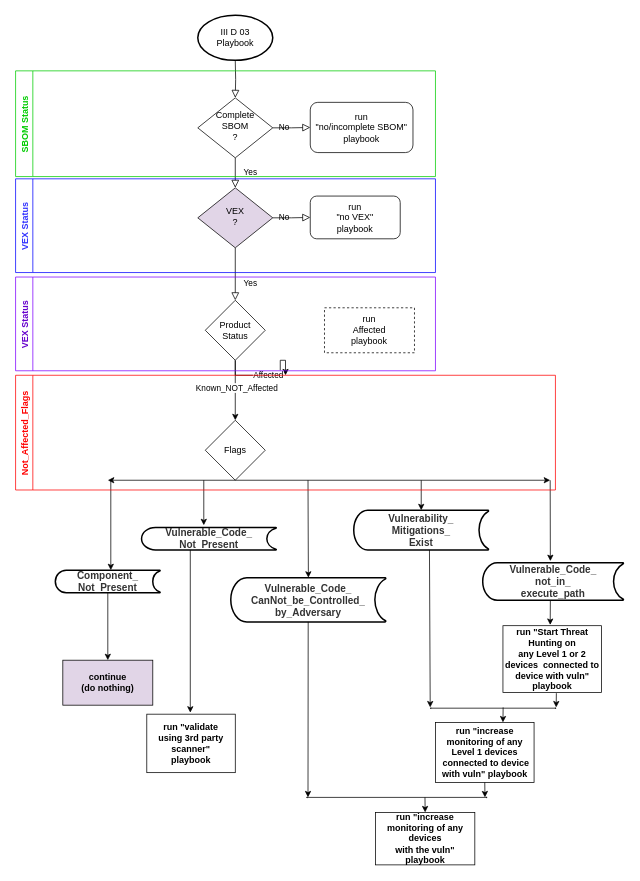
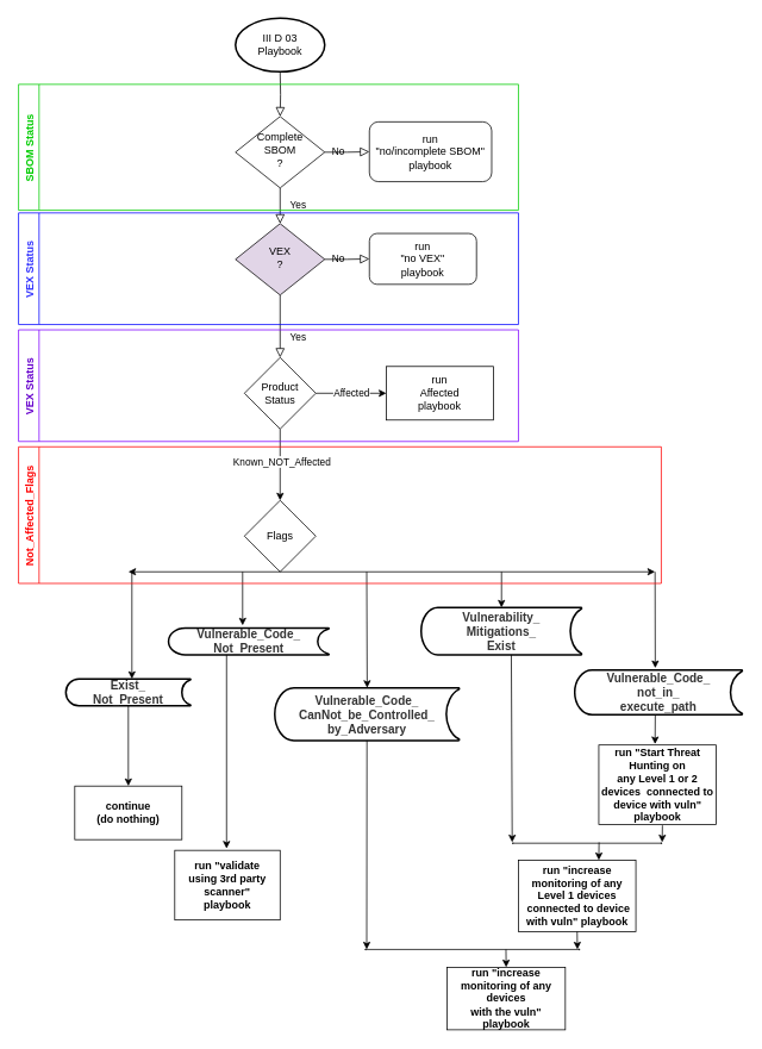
  <mxCell id="0" />
  <mxCell id="1" parent="0" />
  <mxCell id="2" value="" style="rounded=0;html=1;jettySize=auto;orthogonalLoop=1;fontSize=11;endArrow=block;endFill=0;endSize=8;strokeWidth=1;shadow=0;labelBackgroundColor=none;edgeStyle=orthogonalEdgeStyle;" parent="1" target="5" edge="1"><mxGeometry relative="1" as="geometry"><mxPoint x="313" y="80" as="sourcePoint" /></mxGeometry></mxCell>
  <mxCell id="3" value="Yes" style="rounded=0;html=1;jettySize=auto;orthogonalLoop=1;fontSize=11;endArrow=block;endFill=0;endSize=8;strokeWidth=1;shadow=0;labelBackgroundColor=none;edgeStyle=orthogonalEdgeStyle;" parent="1" source="5" target="9" edge="1"><mxGeometry y="20" relative="1" as="geometry"><mxPoint as="offset" /></mxGeometry></mxCell>
  <mxCell id="4" value="No" style="edgeStyle=orthogonalEdgeStyle;rounded=0;html=1;jettySize=auto;orthogonalLoop=1;fontSize=11;endArrow=block;endFill=0;endSize=8;strokeWidth=1;shadow=0;labelBackgroundColor=none;" parent="1" source="5" target="6" edge="1"><mxGeometry y="10" relative="1" as="geometry"><mxPoint as="offset" /></mxGeometry></mxCell>
  <mxCell id="5" value="Complete&lt;br&gt;SBOM&lt;br&gt;?" style="rhombus;whiteSpace=wrap;html=1;shadow=0;fontFamily=Helvetica;fontSize=12;align=center;strokeWidth=1;spacing=6;spacingTop=-4;" parent="1" vertex="1"><mxGeometry x="263" y="130" width="100" height="80" as="geometry" /></mxCell>
  <mxCell id="6" value="run&lt;br&gt;&quot;no/incomplete SBOM&quot;&lt;br&gt;playbook" style="rounded=1;whiteSpace=wrap;html=1;fontSize=12;glass=0;strokeWidth=1;shadow=0;" parent="1" vertex="1"><mxGeometry x="413" y="136" width="137" height="67" as="geometry" /></mxCell>
  <mxCell id="7" value="Yes" style="rounded=0;html=1;jettySize=auto;orthogonalLoop=1;fontSize=11;endArrow=block;endFill=0;endSize=8;strokeWidth=1;shadow=0;labelBackgroundColor=none;edgeStyle=orthogonalEdgeStyle;entryX=0.5;entryY=0;entryDx=0;entryDy=0;" parent="1" source="9" target="14" edge="1"><mxGeometry x="0.333" y="20" relative="1" as="geometry"><mxPoint as="offset" /><mxPoint x="313" y="390" as="targetPoint" /></mxGeometry></mxCell>
  <mxCell id="8" value="No" style="edgeStyle=orthogonalEdgeStyle;rounded=0;html=1;jettySize=auto;orthogonalLoop=1;fontSize=11;endArrow=block;endFill=0;endSize=8;strokeWidth=1;shadow=0;labelBackgroundColor=none;" parent="1" source="9" target="10" edge="1"><mxGeometry y="10" relative="1" as="geometry"><mxPoint as="offset" /></mxGeometry></mxCell>
  <mxCell id="9" value="VEX&lt;br&gt;?" style="rhombus;whiteSpace=wrap;html=1;shadow=0;fontFamily=Helvetica;fontSize=12;align=center;strokeWidth=1;spacing=6;spacingTop=-4;fillColor=#e1d5e7;" parent="1" vertex="1"><mxGeometry x="263" y="250" width="100" height="80" as="geometry" /></mxCell>
  <mxCell id="10" value="run &lt;br&gt;&quot;no VEX&quot;&lt;br&gt;playbook" style="rounded=1;whiteSpace=wrap;html=1;fontSize=12;glass=0;strokeWidth=1;shadow=0;" parent="1" vertex="1"><mxGeometry x="413" y="261" width="120" height="57" as="geometry" /></mxCell>
- <mxCell id="11" value="Affected" style="edgeStyle=orthogonalEdgeStyle;rounded=0;orthogonalLoop=1;jettySize=auto;html=1;" parent="1" source="14" target="48" edge="1"><mxGeometry relative="1" as="geometry" /></mxCell>
+ <mxCell id="11" value="Affected" style="edgeStyle=orthogonalEdgeStyle;rounded=0;orthogonalLoop=1;jettySize=auto;html=1;" parent="1" source="14" target="15" edge="1"><mxGeometry relative="1" as="geometry" /></mxCell>
  <mxCell id="12" value="" style="edgeStyle=orthogonalEdgeStyle;rounded=0;orthogonalLoop=1;jettySize=auto;html=1;" parent="1" source="14" target="16" edge="1"><mxGeometry relative="1" as="geometry" /></mxCell>
  <mxCell id="13" value="Known_NOT_Affected" style="edgeLabel;html=1;align=center;verticalAlign=middle;resizable=0;points=[];" parent="12" vertex="1" connectable="0"><mxGeometry x="-0.1" y="1" relative="1" as="geometry"><mxPoint as="offset" /></mxGeometry></mxCell>
  <mxCell id="14" value="Product&lt;br&gt;Status" style="rhombus;whiteSpace=wrap;html=1;" parent="1" vertex="1"><mxGeometry x="273" y="400" width="80" height="80" as="geometry" /></mxCell>
- <mxCell id="15" value="run&lt;br&gt;Affected&lt;br&gt;playbook" style="whiteSpace=wrap;html=1;dashed=1;" parent="1" vertex="1"><mxGeometry x="432" y="410" width="120" height="60" as="geometry" /></mxCell>
+ <mxCell id="15" value="run&lt;br&gt;Affected&lt;br&gt;playbook" style="whiteSpace=wrap;html=1;" parent="1" vertex="1"><mxGeometry x="432" y="410" width="120" height="60" as="geometry" /></mxCell>
  <mxCell id="16" value="Flags" style="rhombus;whiteSpace=wrap;html=1;" parent="1" vertex="1"><mxGeometry x="273" y="560" width="80" height="80" as="geometry" /></mxCell>
  <mxCell id="17" value="" style="endArrow=classic;startArrow=classic;html=1;rounded=0;" parent="1" edge="1"><mxGeometry width="50" height="50" relative="1" as="geometry"><mxPoint x="143" y="640" as="sourcePoint" /><mxPoint x="733" y="640" as="targetPoint" /></mxGeometry></mxCell>
  <mxCell id="18" value="&lt;span&gt;III D 03&lt;/span&gt;&lt;br&gt;&lt;span&gt;Playbook&lt;/span&gt;" style="strokeWidth=2;html=1;shape=mxgraph.flowchart.start_1;whiteSpace=wrap;" parent="1" vertex="1"><mxGeometry x="263" y="20" width="100" height="60" as="geometry" /></mxCell>
  <mxCell id="19" value="" style="endArrow=classic;html=1;rounded=0;" parent="1" edge="1"><mxGeometry width="50" height="50" relative="1" as="geometry"><mxPoint x="147" y="640" as="sourcePoint" /><mxPoint x="147" y="760" as="targetPoint" /></mxGeometry></mxCell>
- <mxCell id="20" value="&lt;span style=&quot;color: rgb(51 , 51 , 51) ; font-size: 13.333px ; font-weight: 700&quot;&gt;Component_&lt;br&gt;Not_Present&lt;/span&gt;" style="strokeWidth=2;html=1;shape=mxgraph.flowchart.stored_data;whiteSpace=wrap;" parent="1" vertex="1"><mxGeometry x="73" y="760" width="140" height="30" as="geometry" /></mxCell>
+ <mxCell id="20" value="&lt;span style=&quot;color: rgb(51 , 51 , 51) ; font-size: 13.333px ; font-weight: 700&quot;&gt;Exist_&lt;br&gt;Not_Present&lt;/span&gt;" style="strokeWidth=2;html=1;shape=mxgraph.flowchart.stored_data;whiteSpace=wrap;" parent="1" vertex="1"><mxGeometry x="73" y="760" width="140" height="30" as="geometry" /></mxCell>
  <mxCell id="21" value="&lt;span style=&quot;color: rgb(51 , 51 , 51) ; font-size: 13.333px ; font-weight: 700&quot;&gt;Vulnerable_Code_&lt;br&gt;Not_Present&lt;/span&gt;" style="strokeWidth=2;html=1;shape=mxgraph.flowchart.stored_data;whiteSpace=wrap;" parent="1" vertex="1"><mxGeometry x="188" y="703" width="180" height="30" as="geometry" /></mxCell>
  <mxCell id="22" value="&lt;span style=&quot;color: rgb(51 , 51 , 51) ; font-size: 13.333px ; font-weight: 700&quot;&gt;Vulnerable_Code_&lt;br&gt;CanNot_be_Controlled_&lt;br&gt;by_Adversary&lt;br&gt;&lt;/span&gt;" style="strokeWidth=2;html=1;shape=mxgraph.flowchart.stored_data;whiteSpace=wrap;" parent="1" vertex="1"><mxGeometry x="307" y="770" width="207" height="59" as="geometry" /></mxCell>
  <mxCell id="23" value="" style="endArrow=classic;html=1;rounded=0;" parent="1" edge="1"><mxGeometry width="50" height="50" relative="1" as="geometry"><mxPoint x="271" y="640" as="sourcePoint" /><mxPoint x="271" y="700" as="targetPoint" /></mxGeometry></mxCell>
  <mxCell id="24" value="&lt;span style=&quot;color: rgb(51 , 51 , 51) ; font-size: 13.333px ; font-weight: 700&quot;&gt;Vulnerability_&lt;br&gt;Mitigations_&lt;br&gt;Exist&lt;br&gt;&lt;/span&gt;" style="strokeWidth=2;html=1;shape=mxgraph.flowchart.stored_data;whiteSpace=wrap;" parent="1" vertex="1"><mxGeometry x="471" y="680" width="180" height="53" as="geometry" /></mxCell>
  <mxCell id="25" value="&lt;span style=&quot;color: rgb(51 , 51 , 51) ; font-size: 13.333px ; font-weight: 700&quot;&gt;Vulnerable_Code_&lt;br&gt;not_in_&lt;br&gt;execute_path&lt;br&gt;&lt;/span&gt;" style="strokeWidth=2;html=1;shape=mxgraph.flowchart.stored_data;whiteSpace=wrap;" parent="1" vertex="1"><mxGeometry x="643" y="750" width="188" height="50" as="geometry" /></mxCell>
  <mxCell id="26" value="" style="endArrow=classic;html=1;rounded=0;entryX=0.5;entryY=0;entryDx=0;entryDy=0;entryPerimeter=0;" parent="1" target="22" edge="1"><mxGeometry width="50" height="50" relative="1" as="geometry"><mxPoint x="410" y="640" as="sourcePoint" /><mxPoint x="410" y="760" as="targetPoint" /></mxGeometry></mxCell>
  <mxCell id="27" value="" style="endArrow=classic;html=1;rounded=0;entryX=0.5;entryY=0;entryDx=0;entryDy=0;entryPerimeter=0;" parent="1" target="24" edge="1"><mxGeometry width="50" height="50" relative="1" as="geometry"><mxPoint x="561" y="640" as="sourcePoint" /><mxPoint x="420" y="710" as="targetPoint" /></mxGeometry></mxCell>
  <mxCell id="28" value="" style="endArrow=classic;html=1;rounded=0;entryX=0.48;entryY=-0.043;entryDx=0;entryDy=0;entryPerimeter=0;" parent="1" target="25" edge="1"><mxGeometry width="50" height="50" relative="1" as="geometry"><mxPoint x="733" y="640" as="sourcePoint" /><mxPoint x="733" y="743" as="targetPoint" /></mxGeometry></mxCell>
  <mxCell id="29" value="" style="endArrow=classic;html=1;rounded=0;exitX=0.5;exitY=1;exitDx=0;exitDy=0;exitPerimeter=0;" parent="1" source="20" edge="1"><mxGeometry width="50" height="50" relative="1" as="geometry"><mxPoint x="142.5" y="800" as="sourcePoint" /><mxPoint x="143" y="880" as="targetPoint" /></mxGeometry></mxCell>
  <mxCell id="30" value="" style="endArrow=classic;html=1;rounded=0;exitX=0.5;exitY=1;exitDx=0;exitDy=0;exitPerimeter=0;" parent="1" edge="1"><mxGeometry width="50" height="50" relative="1" as="geometry"><mxPoint x="253" y="733" as="sourcePoint" /><mxPoint x="253" y="950" as="targetPoint" /></mxGeometry></mxCell>
  <mxCell id="31" value="" style="endArrow=classic;html=1;rounded=0;" parent="1" edge="1"><mxGeometry width="50" height="50" relative="1" as="geometry"><mxPoint x="410.25" y="829" as="sourcePoint" /><mxPoint x="410" y="1063" as="targetPoint" /></mxGeometry></mxCell>
  <mxCell id="32" value="" style="endArrow=classic;html=1;rounded=0;exitX=0.561;exitY=1;exitDx=0;exitDy=0;exitPerimeter=0;" parent="1" source="24" edge="1"><mxGeometry width="50" height="50" relative="1" as="geometry"><mxPoint x="573" y="740" as="sourcePoint" /><mxPoint x="573" y="943" as="targetPoint" /></mxGeometry></mxCell>
  <mxCell id="33" value="" style="endArrow=classic;html=1;rounded=0;" parent="1" edge="1"><mxGeometry width="50" height="50" relative="1" as="geometry"><mxPoint x="733.25" y="800" as="sourcePoint" /><mxPoint x="733" y="833" as="targetPoint" /></mxGeometry></mxCell>
- <mxCell id="34" value="&lt;b&gt;continue&lt;br&gt;(do nothing)&lt;/b&gt;" style="whiteSpace=wrap;html=1;fillColor=#e1d5e7;" parent="1" vertex="1"><mxGeometry x="83" y="880" width="120" height="60" as="geometry" /></mxCell>
+ <mxCell id="34" value="&lt;b&gt;continue&lt;br&gt;(do nothing)&lt;/b&gt;" style="whiteSpace=wrap;html=1;" parent="1" vertex="1"><mxGeometry x="83" y="880" width="120" height="60" as="geometry" /></mxCell>
  <mxCell id="35" value="&lt;b&gt;run &quot;validate &lt;br&gt;using 3rd party scanner&quot;&lt;br&gt;playbook&lt;br&gt;&lt;/b&gt;" style="whiteSpace=wrap;html=1;" parent="1" vertex="1"><mxGeometry x="195" y="952" width="118" height="78" as="geometry" /></mxCell>
  <mxCell id="36" value="&lt;b&gt;run &quot;increase monitoring of any Level 1 devices &amp;nbsp;connected to device with vuln&quot; playbook&lt;/b&gt;" style="whiteSpace=wrap;html=1;" parent="1" vertex="1"><mxGeometry x="580" y="963" width="131.5" height="80" as="geometry" /></mxCell>
  <mxCell id="37" value="&lt;b&gt;run &quot;Start Threat Hunting on &lt;br&gt;any Level 1 or 2 devices &amp;nbsp;connected to device with vuln&quot; playbook&lt;/b&gt;" style="whiteSpace=wrap;html=1;" parent="1" vertex="1"><mxGeometry x="670" y="834" width="131.5" height="89" as="geometry" /></mxCell>
  <mxCell id="38" value="&lt;b&gt;run &quot;increase monitoring of any devices &lt;br&gt;with the vuln&quot;&lt;br&gt;playbook&lt;br&gt;&lt;/b&gt;" style="whiteSpace=wrap;html=1;" parent="1" vertex="1"><mxGeometry x="500" y="1083" width="132.5" height="70" as="geometry" /></mxCell>
  <mxCell id="39" value="" style="endArrow=classic;startArrow=classic;html=1;rounded=0;endSize=0;startSize=0;" parent="1" edge="1"><mxGeometry width="50" height="50" relative="1" as="geometry"><mxPoint x="407" y="1063" as="sourcePoint" /><mxPoint x="650" y="1063" as="targetPoint" /></mxGeometry></mxCell>
  <mxCell id="40" value="" style="endArrow=classic;startArrow=classic;html=1;rounded=0;endSize=0;startSize=0;" parent="1" edge="1"><mxGeometry width="50" height="50" relative="1" as="geometry"><mxPoint x="572" y="944" as="sourcePoint" /><mxPoint x="742" y="944" as="targetPoint" /></mxGeometry></mxCell>
  <mxCell id="41" value="" style="endArrow=classic;html=1;rounded=0;" parent="1" edge="1"><mxGeometry width="50" height="50" relative="1" as="geometry"><mxPoint x="741.25" y="924" as="sourcePoint" /><mxPoint x="741" y="943" as="targetPoint" /></mxGeometry></mxCell>
  <mxCell id="42" value="" style="endArrow=classic;html=1;rounded=0;" parent="1" edge="1"><mxGeometry width="50" height="50" relative="1" as="geometry"><mxPoint x="670.25" y="943" as="sourcePoint" /><mxPoint x="670" y="963" as="targetPoint" /></mxGeometry></mxCell>
  <mxCell id="43" value="" style="endArrow=classic;html=1;rounded=0;exitX=0.5;exitY=1;exitDx=0;exitDy=0;" parent="1" source="36" edge="1"><mxGeometry width="50" height="50" relative="1" as="geometry"><mxPoint x="640" y="1053" as="sourcePoint" /><mxPoint x="646" y="1063" as="targetPoint" /></mxGeometry></mxCell>
  <mxCell id="44" value="" style="endArrow=classic;html=1;rounded=0;entryX=0.5;entryY=0;entryDx=0;entryDy=0;" parent="1" target="38" edge="1"><mxGeometry width="50" height="50" relative="1" as="geometry"><mxPoint x="566" y="1063" as="sourcePoint" /><mxPoint x="656" y="1073" as="targetPoint" /></mxGeometry></mxCell>
  <mxCell id="45" value="SBOM Status" style="swimlane;horizontal=0;strokeColor=#00CC00;fontColor=#00CC00;" vertex="1" parent="1"><mxGeometry x="20" y="94" width="560" height="141" as="geometry"><mxRectangle x="-50" y="89" width="30" height="140" as="alternateBounds" /></mxGeometry></mxCell>
  <mxCell id="46" value="VEX Status" style="swimlane;horizontal=0;strokeColor=#0000FF;fontColor=#3333FF;" vertex="1" parent="1"><mxGeometry x="20" y="238" width="560" height="125" as="geometry"><mxRectangle x="-50" y="89" width="30" height="140" as="alternateBounds" /></mxGeometry></mxCell>
  <mxCell id="47" value="VEX Status" style="swimlane;horizontal=0;strokeColor=#7F00FF;fontColor=#6600CC;" vertex="1" parent="1"><mxGeometry x="20" y="369" width="560" height="125" as="geometry"><mxRectangle x="-50" y="89" width="30" height="140" as="alternateBounds" /></mxGeometry></mxCell>
  <mxCell id="48" value="Not_Affected_Flags" style="swimlane;horizontal=0;strokeColor=#FF0000;fontColor=#FF0000;" vertex="1" parent="1"><mxGeometry x="20" y="500" width="720" height="153" as="geometry"><mxRectangle x="-50" y="89" width="30" height="140" as="alternateBounds" /></mxGeometry></mxCell>
